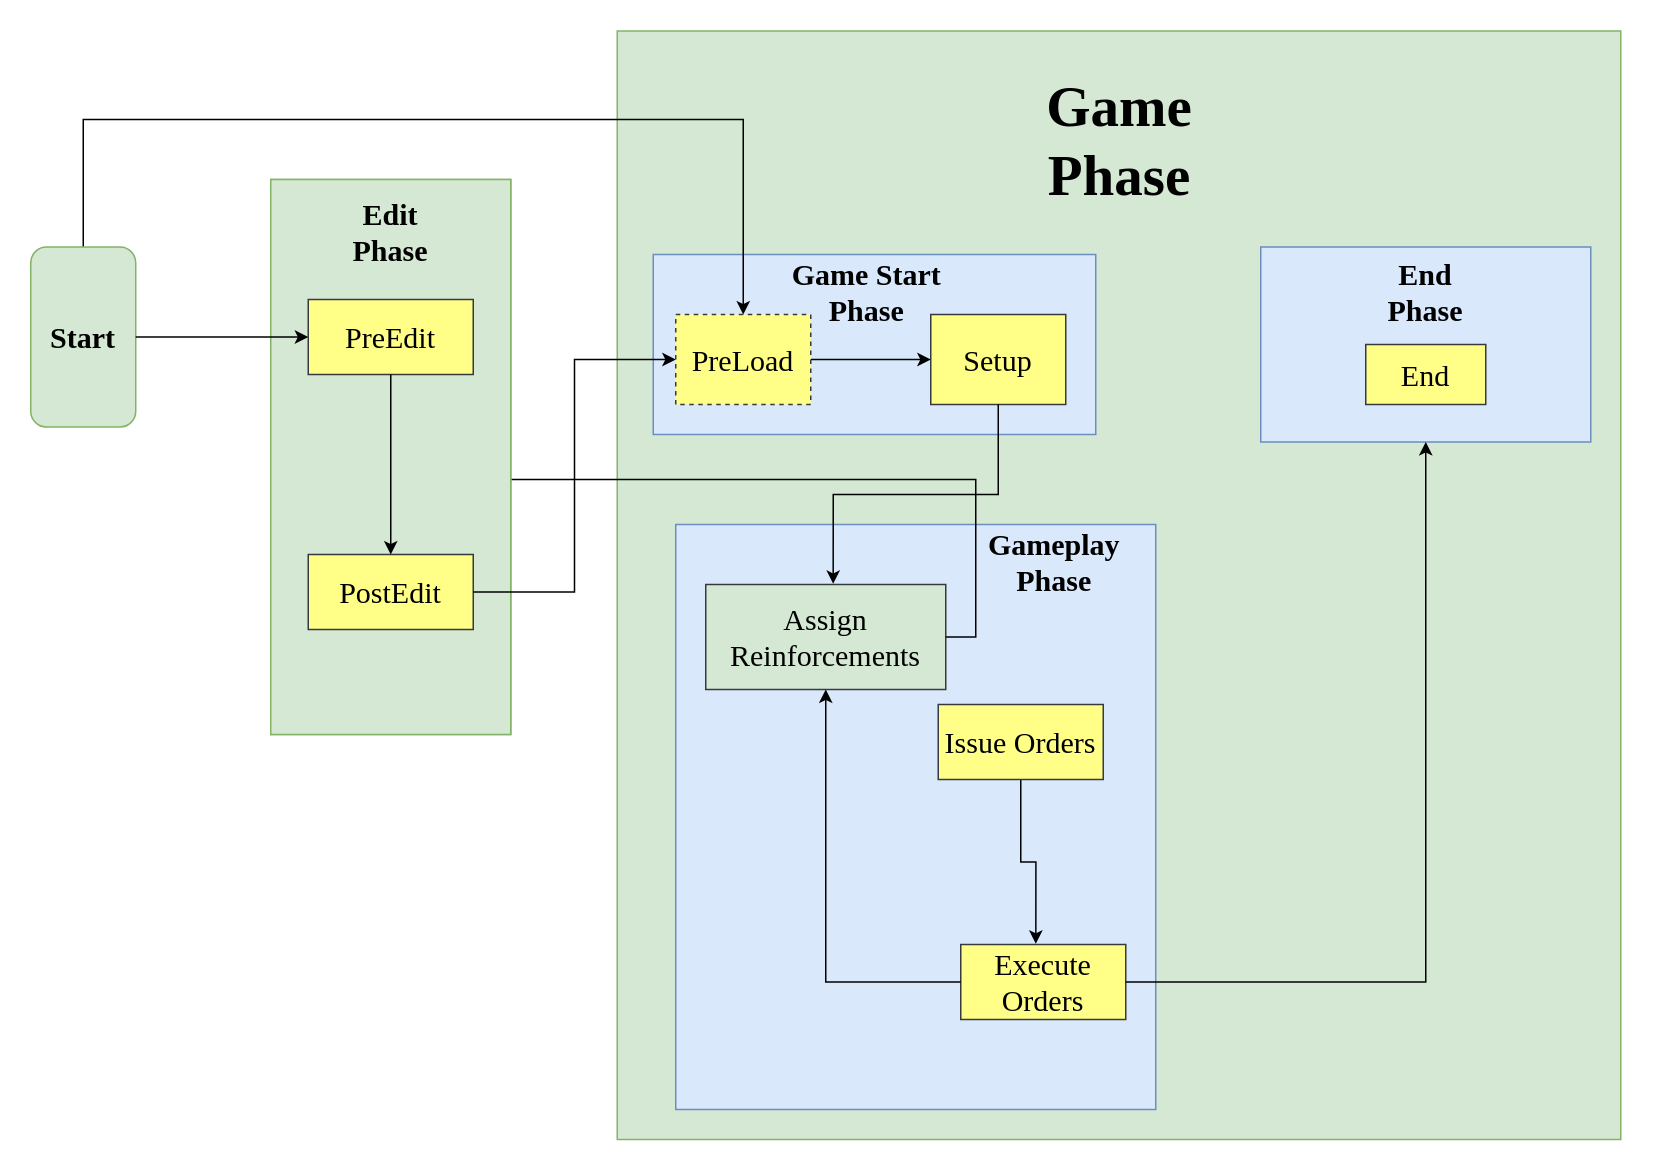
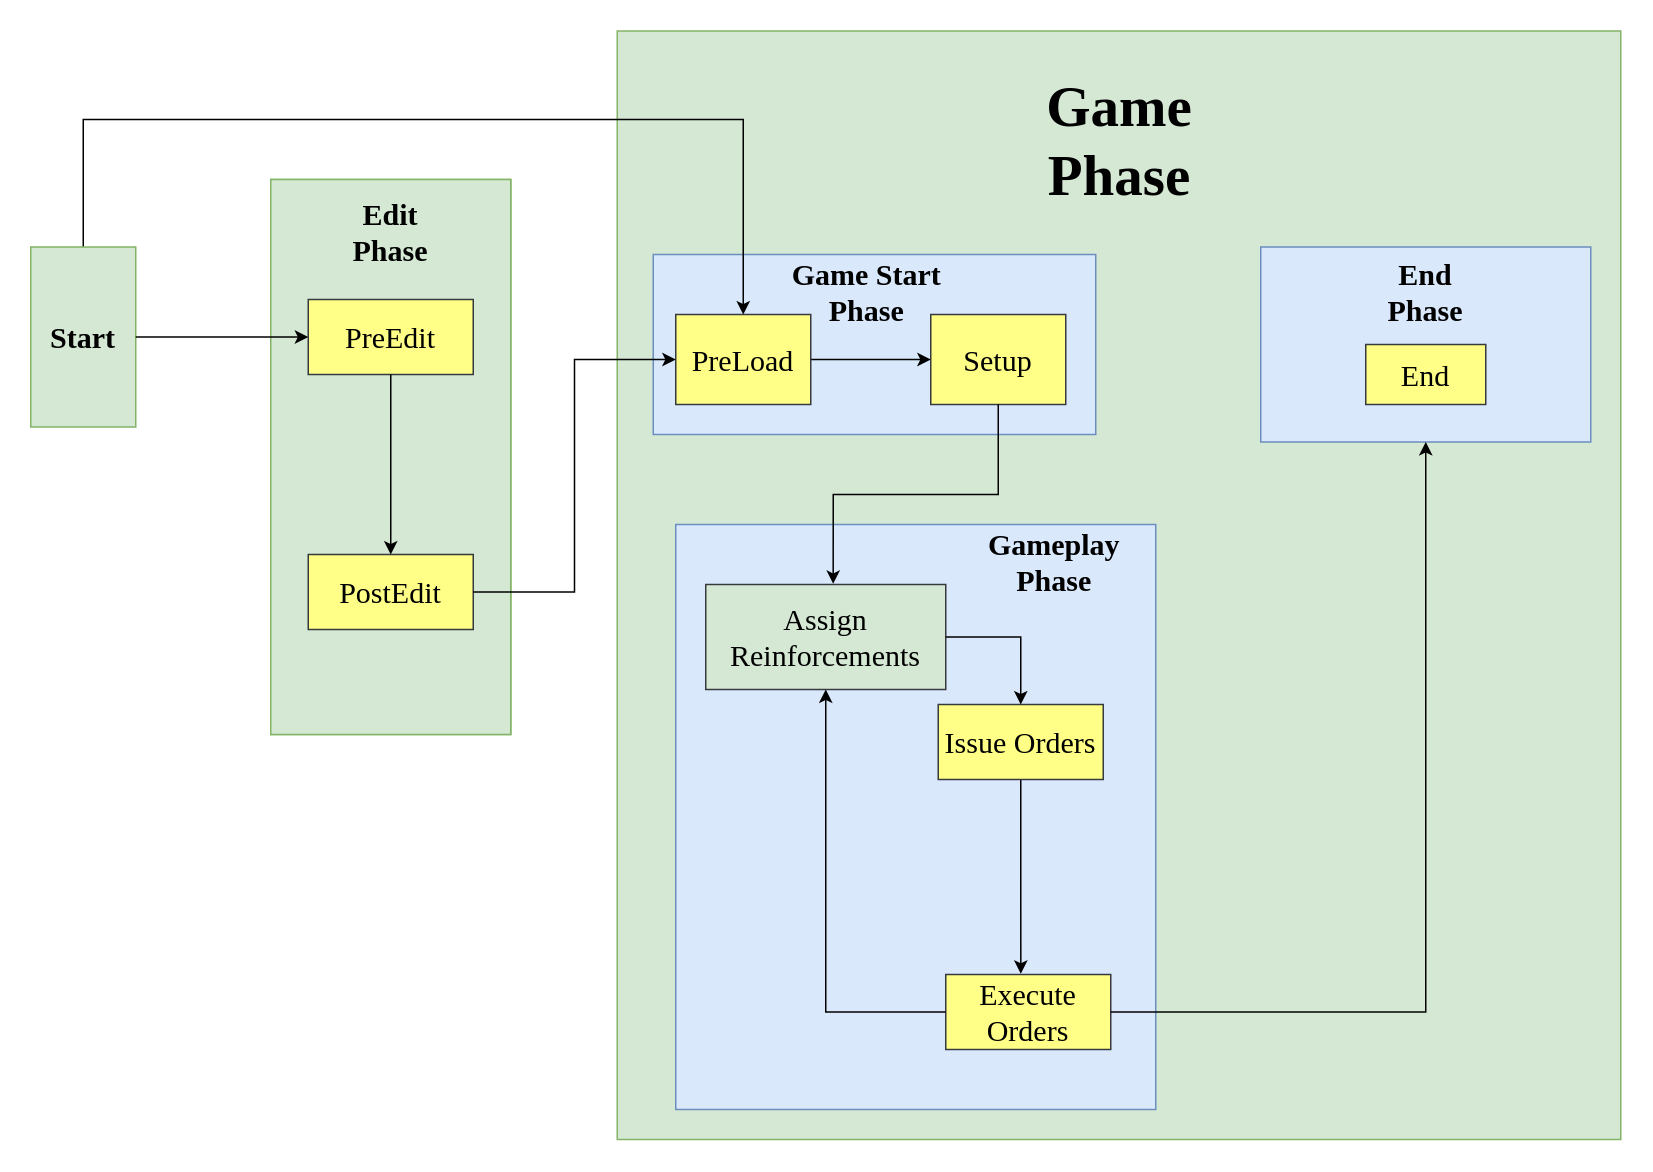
  <mxCell id="0" />
  <mxCell id="1" parent="0" />
  <mxCell id="2" value="&lt;h6 style=&quot;font-size: 20px;&quot;&gt;&lt;br style=&quot;font-size: 20px;&quot;&gt;&lt;/h6&gt;" style="html=1;whiteSpace=wrap;fillColor=#d5e8d4;strokeColor=#82b366;fontSize=20;" parent="1" vertex="1"><mxGeometry x="411" y="20" width="669" height="739" as="geometry" /></mxCell>
  <mxCell id="3" value="" style="html=1;whiteSpace=wrap;fillColor=#dae8fc;strokeColor=#6c8ebf;fontSize=20;" parent="1" vertex="1"><mxGeometry x="840" y="164" width="220" height="130" as="geometry" /></mxCell>
  <mxCell id="4" value="" style="html=1;whiteSpace=wrap;fillColor=#dae8fc;strokeColor=#6c8ebf;fontSize=20;" parent="1" vertex="1"><mxGeometry x="435" y="169" width="295" height="120" as="geometry" /></mxCell>
  <mxCell id="5" value="" style="html=1;whiteSpace=wrap;fillColor=#dae8fc;strokeColor=#6c8ebf;fontSize=20;" parent="1" vertex="1"><mxGeometry x="450" y="349" width="320" height="390" as="geometry" /></mxCell>
  <mxCell id="6" value="&lt;font style=&quot;font-size: 20px;&quot; face=&quot;Times New Roman&quot;&gt;Setup&lt;/font&gt;" style="html=1;whiteSpace=wrap;fillColor=#ffff88;strokeColor=#36393d;fontSize=20;align=center;verticalAlign=middle;" parent="1" vertex="1"><mxGeometry x="620" y="209" width="90" height="60" as="geometry" /></mxCell>
  <mxCell id="7" style="edgeStyle=orthogonalEdgeStyle;rounded=0;orthogonalLoop=1;jettySize=auto;html=1;exitX=1;exitY=0.5;exitDx=0;exitDy=0;entryX=0;entryY=0.5;entryDx=0;entryDy=0;fontSize=20;" parent="1" source="8" target="6" edge="1"><mxGeometry relative="1" as="geometry" /></mxCell>
- <mxCell id="8" value="&lt;font style=&quot;font-size: 20px;&quot; face=&quot;Times New Roman&quot;&gt;PreLoad&lt;/font&gt;" style="html=1;whiteSpace=wrap;fillColor=#ffff88;strokeColor=#36393d;fontSize=20;dashed=1;" parent="1" vertex="1"><mxGeometry x="450" y="209" width="90" height="60" as="geometry" /></mxCell>
- <mxCell id="9" value="&lt;font style=&quot;font-size: 20px;&quot; face=&quot;Times New Roman&quot;&gt;Execute Orders&lt;/font&gt;" style="html=1;whiteSpace=wrap;fillColor=#ffff88;strokeColor=#36393d;fontSize=20;" parent="1" vertex="1"><mxGeometry x="640" y="629" width="110" height="50" as="geometry" /></mxCell>
+ <mxCell id="8" value="&lt;font style=&quot;font-size: 20px;&quot; face=&quot;Times New Roman&quot;&gt;PreLoad&lt;/font&gt;" style="html=1;whiteSpace=wrap;fillColor=#ffff88;strokeColor=#36393d;fontSize=20;" parent="1" vertex="1"><mxGeometry x="450" y="209" width="90" height="60" as="geometry" /></mxCell>
+ <mxCell id="9" value="&lt;font style=&quot;font-size: 20px;&quot; face=&quot;Times New Roman&quot;&gt;Execute Orders&lt;/font&gt;" style="html=1;whiteSpace=wrap;fillColor=#ffff88;strokeColor=#36393d;fontSize=20;" parent="1" vertex="1"><mxGeometry x="630" y="649" width="110" height="50" as="geometry" /></mxCell>
  <mxCell id="10" style="edgeStyle=orthogonalEdgeStyle;rounded=0;orthogonalLoop=1;jettySize=auto;html=1;exitX=0.5;exitY=1;exitDx=0;exitDy=0;entryX=0.455;entryY=-0.009;entryDx=0;entryDy=0;entryPerimeter=0;" edge="1" parent="1" source="11" target="9"><mxGeometry relative="1" as="geometry" /></mxCell>
  <mxCell id="11" value="&lt;font style=&quot;font-size: 20px;&quot; face=&quot;Times New Roman&quot;&gt;Issue Orders&lt;/font&gt;" style="html=1;whiteSpace=wrap;fillColor=#ffff88;strokeColor=#36393d;fontSize=20;" parent="1" vertex="1"><mxGeometry x="625" y="469" width="110" height="50" as="geometry" /></mxCell>
  <mxCell id="12" value="&lt;font style=&quot;font-size: 20px;&quot; face=&quot;Times New Roman&quot;&gt;Assign Reinforcements&lt;/font&gt;" style="html=1;whiteSpace=wrap;fillColor=#d5e8d4;strokeColor=#36393d;fontSize=20;" parent="1" vertex="1"><mxGeometry x="470" y="389" width="160" height="70" as="geometry" /></mxCell>
  <mxCell id="13" value="&lt;font face=&quot;Times New Roman&quot;&gt;End&lt;/font&gt;" style="html=1;whiteSpace=wrap;fillColor=#ffff88;strokeColor=#36393d;fontSize=20;" parent="1" vertex="1"><mxGeometry x="910" y="229" width="80" height="40" as="geometry" /></mxCell>
  <mxCell id="14" style="edgeStyle=orthogonalEdgeStyle;rounded=0;orthogonalLoop=1;jettySize=auto;html=1;entryX=0.5;entryY=0;entryDx=0;entryDy=0;exitX=0.5;exitY=0;exitDx=0;exitDy=0;" edge="1" parent="1" source="15" target="8"><mxGeometry relative="1" as="geometry"><mxPoint x="60" y="159" as="sourcePoint" /><Array as="points"><mxPoint x="55" y="79" /><mxPoint x="495" y="79" /></Array></mxGeometry></mxCell>
- <mxCell id="15" value="&lt;font face=&quot;Times New Roman&quot;&gt;&lt;b&gt;Start&lt;/b&gt;&lt;/font&gt;" style="html=1;whiteSpace=wrap;fillColor=#d5e8d4;strokeColor=#82b366;fontSize=20;rounded=1;" parent="1" vertex="1"><mxGeometry x="20" y="164" width="70" height="120" as="geometry" /></mxCell>
+ <mxCell id="15" value="&lt;font face=&quot;Times New Roman&quot;&gt;&lt;b&gt;Start&lt;/b&gt;&lt;/font&gt;" style="html=1;whiteSpace=wrap;fillColor=#d5e8d4;strokeColor=#82b366;fontSize=20;" parent="1" vertex="1"><mxGeometry x="20" y="164" width="70" height="120" as="geometry" /></mxCell>
  <mxCell id="16" value="&lt;font size=&quot;1&quot; face=&quot;Times New Roman&quot;&gt;&lt;b style=&quot;font-size: 38px;&quot;&gt;Game Phase&lt;/b&gt;&lt;/font&gt;" style="text;strokeColor=none;align=center;fillColor=none;html=1;verticalAlign=middle;whiteSpace=wrap;rounded=0;fontSize=20;" parent="1" vertex="1"><mxGeometry x="670.75" y="49" width="149.5" height="90" as="geometry" /></mxCell>
  <mxCell id="17" value="&lt;font style=&quot;font-size: 20px;&quot; face=&quot;Times New Roman&quot;&gt;&lt;b style=&quot;font-size: 20px;&quot;&gt;Game Start Phase&lt;/b&gt;&lt;/font&gt;" style="text;strokeColor=none;align=center;fillColor=none;html=1;verticalAlign=middle;whiteSpace=wrap;rounded=0;fontSize=20;" parent="1" vertex="1"><mxGeometry x="520" y="179" width="115" height="30" as="geometry" /></mxCell>
  <mxCell id="18" value="&lt;font style=&quot;font-size: 20px;&quot; face=&quot;Times New Roman&quot;&gt;&lt;b style=&quot;font-size: 20px;&quot;&gt;Gameplay Phase&lt;/b&gt;&lt;/font&gt;" style="text;strokeColor=none;align=center;fillColor=none;html=1;verticalAlign=middle;whiteSpace=wrap;rounded=0;fontSize=20;" parent="1" vertex="1"><mxGeometry x="655" y="359" width="95" height="30" as="geometry" /></mxCell>
  <mxCell id="19" value="&lt;span style=&quot;font-family: &amp;quot;Times New Roman&amp;quot;; font-size: 20px;&quot;&gt;&lt;b style=&quot;font-size: 20px;&quot;&gt;End Phase&lt;/b&gt;&lt;/span&gt;" style="text;strokeColor=none;align=center;fillColor=none;html=1;verticalAlign=middle;whiteSpace=wrap;rounded=0;fontSize=20;" parent="1" vertex="1"><mxGeometry x="920" y="179" width="60" height="30" as="geometry" /></mxCell>
  <mxCell id="20" style="edgeStyle=orthogonalEdgeStyle;rounded=0;orthogonalLoop=1;jettySize=auto;html=1;exitX=0.5;exitY=1;exitDx=0;exitDy=0;entryX=0.531;entryY=-0.006;entryDx=0;entryDy=0;entryPerimeter=0;fontSize=20;" parent="1" source="6" target="12" edge="1"><mxGeometry relative="1" as="geometry" /></mxCell>
- <mxCell id="21" style="edgeStyle=orthogonalEdgeStyle;rounded=0;orthogonalLoop=1;jettySize=auto;html=1;exitX=1;exitY=0.5;exitDx=0;exitDy=0;fontSize=20;" parent="1" source="12" target="26" edge="1"><mxGeometry relative="1" as="geometry" /></mxCell>
+ <mxCell id="21" style="edgeStyle=orthogonalEdgeStyle;rounded=0;orthogonalLoop=1;jettySize=auto;html=1;exitX=1;exitY=0.5;exitDx=0;exitDy=0;entryX=0.5;entryY=0;entryDx=0;entryDy=0;fontSize=20;" parent="1" source="12" target="11" edge="1"><mxGeometry relative="1" as="geometry" /></mxCell>
  <mxCell id="22" style="edgeStyle=orthogonalEdgeStyle;rounded=0;orthogonalLoop=1;jettySize=auto;html=1;exitX=0;exitY=0.5;exitDx=0;exitDy=0;entryX=0.5;entryY=1;entryDx=0;entryDy=0;fontSize=20;" parent="1" source="9" target="12" edge="1"><mxGeometry relative="1" as="geometry" /></mxCell>
  <mxCell id="23" style="edgeStyle=orthogonalEdgeStyle;rounded=0;orthogonalLoop=1;jettySize=auto;html=1;exitX=0.5;exitY=1;exitDx=0;exitDy=0;entryX=1;entryY=0.5;entryDx=0;entryDy=0;startArrow=classic;startFill=1;endArrow=none;endFill=0;fontSize=20;" parent="1" source="3" target="9" edge="1"><mxGeometry relative="1" as="geometry" /></mxCell>
  <mxCell id="24" value="" style="group;fillColor=#d5e8d4;strokeColor=#82b366;" vertex="1" connectable="0" parent="1"><mxGeometry x="180" y="119" width="160" height="370" as="geometry" /></mxCell>
  <mxCell id="25" value="&lt;h6 style=&quot;font-size: 20px;&quot;&gt;&lt;br style=&quot;font-size: 20px;&quot;&gt;&lt;/h6&gt;" style="html=1;whiteSpace=wrap;fillColor=#d5e8d4;strokeColor=#82b366;fontSize=20;" parent="24" vertex="1"><mxGeometry width="160" height="370" as="geometry" /></mxCell>
  <mxCell id="26" value="&lt;font style=&quot;font-size: 20px;&quot; face=&quot;Times New Roman&quot;&gt;PreEdit&lt;/font&gt;" style="html=1;whiteSpace=wrap;fillColor=#ffff88;strokeColor=#36393d;fontSize=20;" parent="24" vertex="1"><mxGeometry x="25" y="80" width="110" height="50" as="geometry" /></mxCell>
  <mxCell id="27" value="&lt;font style=&quot;font-size: 20px;&quot; face=&quot;Times New Roman&quot;&gt;PostEdit&lt;/font&gt;" style="html=1;whiteSpace=wrap;fillColor=#ffff88;strokeColor=#36393d;fontSize=20;" parent="24" vertex="1"><mxGeometry x="25" y="250" width="110" height="50" as="geometry" /></mxCell>
  <mxCell id="28" style="edgeStyle=orthogonalEdgeStyle;rounded=0;orthogonalLoop=1;jettySize=auto;html=1;exitX=0.5;exitY=1;exitDx=0;exitDy=0;entryX=0.5;entryY=0;entryDx=0;entryDy=0;" edge="1" parent="24" source="26" target="27"><mxGeometry relative="1" as="geometry" /></mxCell>
  <mxCell id="29" value="&lt;font style=&quot;font-size: 20px;&quot; face=&quot;Times New Roman&quot;&gt;&lt;b style=&quot;font-size: 20px;&quot;&gt;Edit Phase&lt;/b&gt;&lt;/font&gt;" style="text;strokeColor=none;align=center;fillColor=none;html=1;verticalAlign=middle;whiteSpace=wrap;rounded=0;fontSize=20;" parent="24" vertex="1"><mxGeometry x="50" y="20" width="60" height="30" as="geometry" /></mxCell>
  <mxCell id="30" style="edgeStyle=orthogonalEdgeStyle;rounded=0;orthogonalLoop=1;jettySize=auto;html=1;exitX=1;exitY=0.5;exitDx=0;exitDy=0;entryX=0;entryY=0.5;entryDx=0;entryDy=0;" edge="1" parent="1" source="27" target="8"><mxGeometry relative="1" as="geometry" /></mxCell>
  <mxCell id="31" style="edgeStyle=orthogonalEdgeStyle;rounded=0;orthogonalLoop=1;jettySize=auto;html=1;exitX=1;exitY=0.5;exitDx=0;exitDy=0;" edge="1" parent="1" source="15" target="26"><mxGeometry relative="1" as="geometry" /></mxCell>
  <mxCell id="32" style="edgeStyle=orthogonalEdgeStyle;rounded=0;orthogonalLoop=1;jettySize=auto;html=1;exitX=0.5;exitY=1;exitDx=0;exitDy=0;" edge="1" parent="1" source="19" target="19"><mxGeometry relative="1" as="geometry" /></mxCell>
